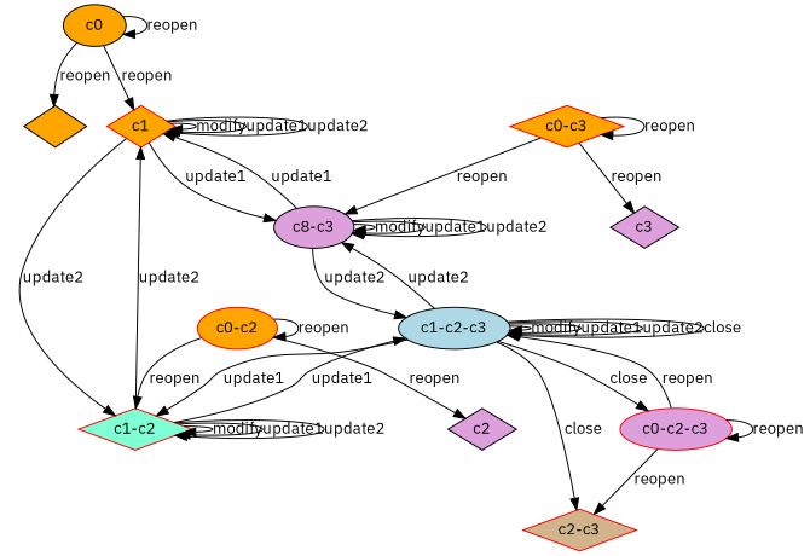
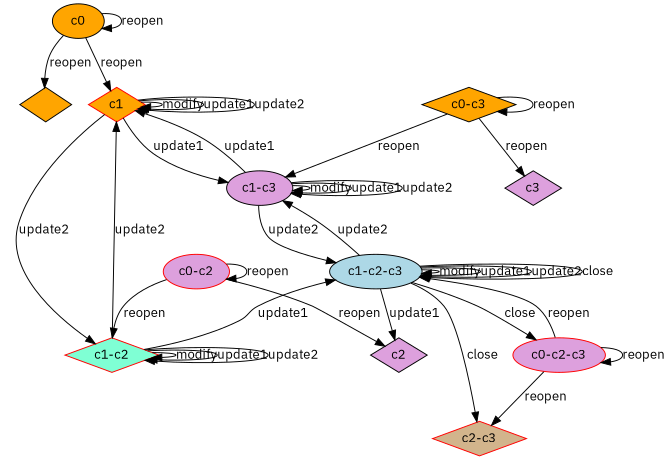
  digraph {
    fontname="IBM Plex Sans"
    node [color=black fillcolor=plum fontname="IBM Plex Sans" shape=diamond style=filled]
    edge [fontname="IBM Plex Sans"]
    c0 [fillcolor=orange shape=ellipse]
    "" [fillcolor=orange]
    c1 [color=red fillcolor=orange]
-   "c1-c3" [shape=ellipse label="c8-c3"]
+   "c1-c3" [shape=ellipse]
    "c1-c2" [color=red fillcolor=aquamarine]
    "c1-c2-c3" [fillcolor=lightblue shape=ellipse]
    "c2-c3" [color=red fillcolor=tan]
    "c0-c2-c3" [color=red shape=ellipse]
    c2
-   "c0-c2" [color=red fillcolor=orange shape=ellipse]
+   "c0-c2" [color=red shape=ellipse]
    c3
-   "c0-c3" [color=red fillcolor=orange]
+   "c0-c3" [fillcolor=orange]
    c0 -> c0 [label=reopen]
    c0 -> "" [label=reopen]
    c0 -> c1 [label=reopen]
    c1 -> c1 [label=modify]
    c1 -> c1 [label=update1]
    c1 -> c1 [label=update2]
    c1 -> "c1-c3" [label=update1]
    c1 -> "c1-c2" [label=update2]
    "c1-c3" -> c1 [label=update1]
    "c1-c3" -> "c1-c3" [label=modify]
    "c1-c3" -> "c1-c3" [label=update1]
    "c1-c3" -> "c1-c3" [label=update2]
    "c1-c3" -> "c1-c2-c3" [label=update2]
    "c1-c2" -> c1 [label=update2]
    "c1-c2" -> "c1-c2" [label=modify]
    "c1-c2" -> "c1-c2" [label=update1]
    "c1-c2" -> "c1-c2" [label=update2]
    "c1-c2" -> "c1-c2-c3" [label=update1]
    "c1-c2-c3" -> "c1-c3" [label=update2]
-   "c1-c2-c3" -> "c1-c2" [label=update1]
+   "c1-c2-c3" -> c2 [label=update1]
    "c1-c2-c3" -> "c1-c2-c3" [label=modify]
    "c1-c2-c3" -> "c1-c2-c3" [label=update1]
    "c1-c2-c3" -> "c1-c2-c3" [label=update2]
    "c1-c2-c3" -> "c1-c2-c3" [label=close]
    "c1-c2-c3" -> "c2-c3" [label=close]
    "c1-c2-c3" -> "c0-c2-c3" [label=close]
    "c0-c2-c3" -> "c1-c2-c3" [label=reopen]
    "c0-c2-c3" -> "c2-c3" [label=reopen]
    "c0-c2-c3" -> "c0-c2-c3" [label=reopen]
    "c0-c2" -> "c1-c2" [label=reopen]
    "c0-c2" -> c2 [label=reopen]
    "c0-c2" -> "c0-c2" [label=reopen]
    "c0-c3" -> "c1-c3" [label=reopen]
    "c0-c3" -> c3 [label=reopen]
    "c0-c3" -> "c0-c3" [label=reopen]
  }
